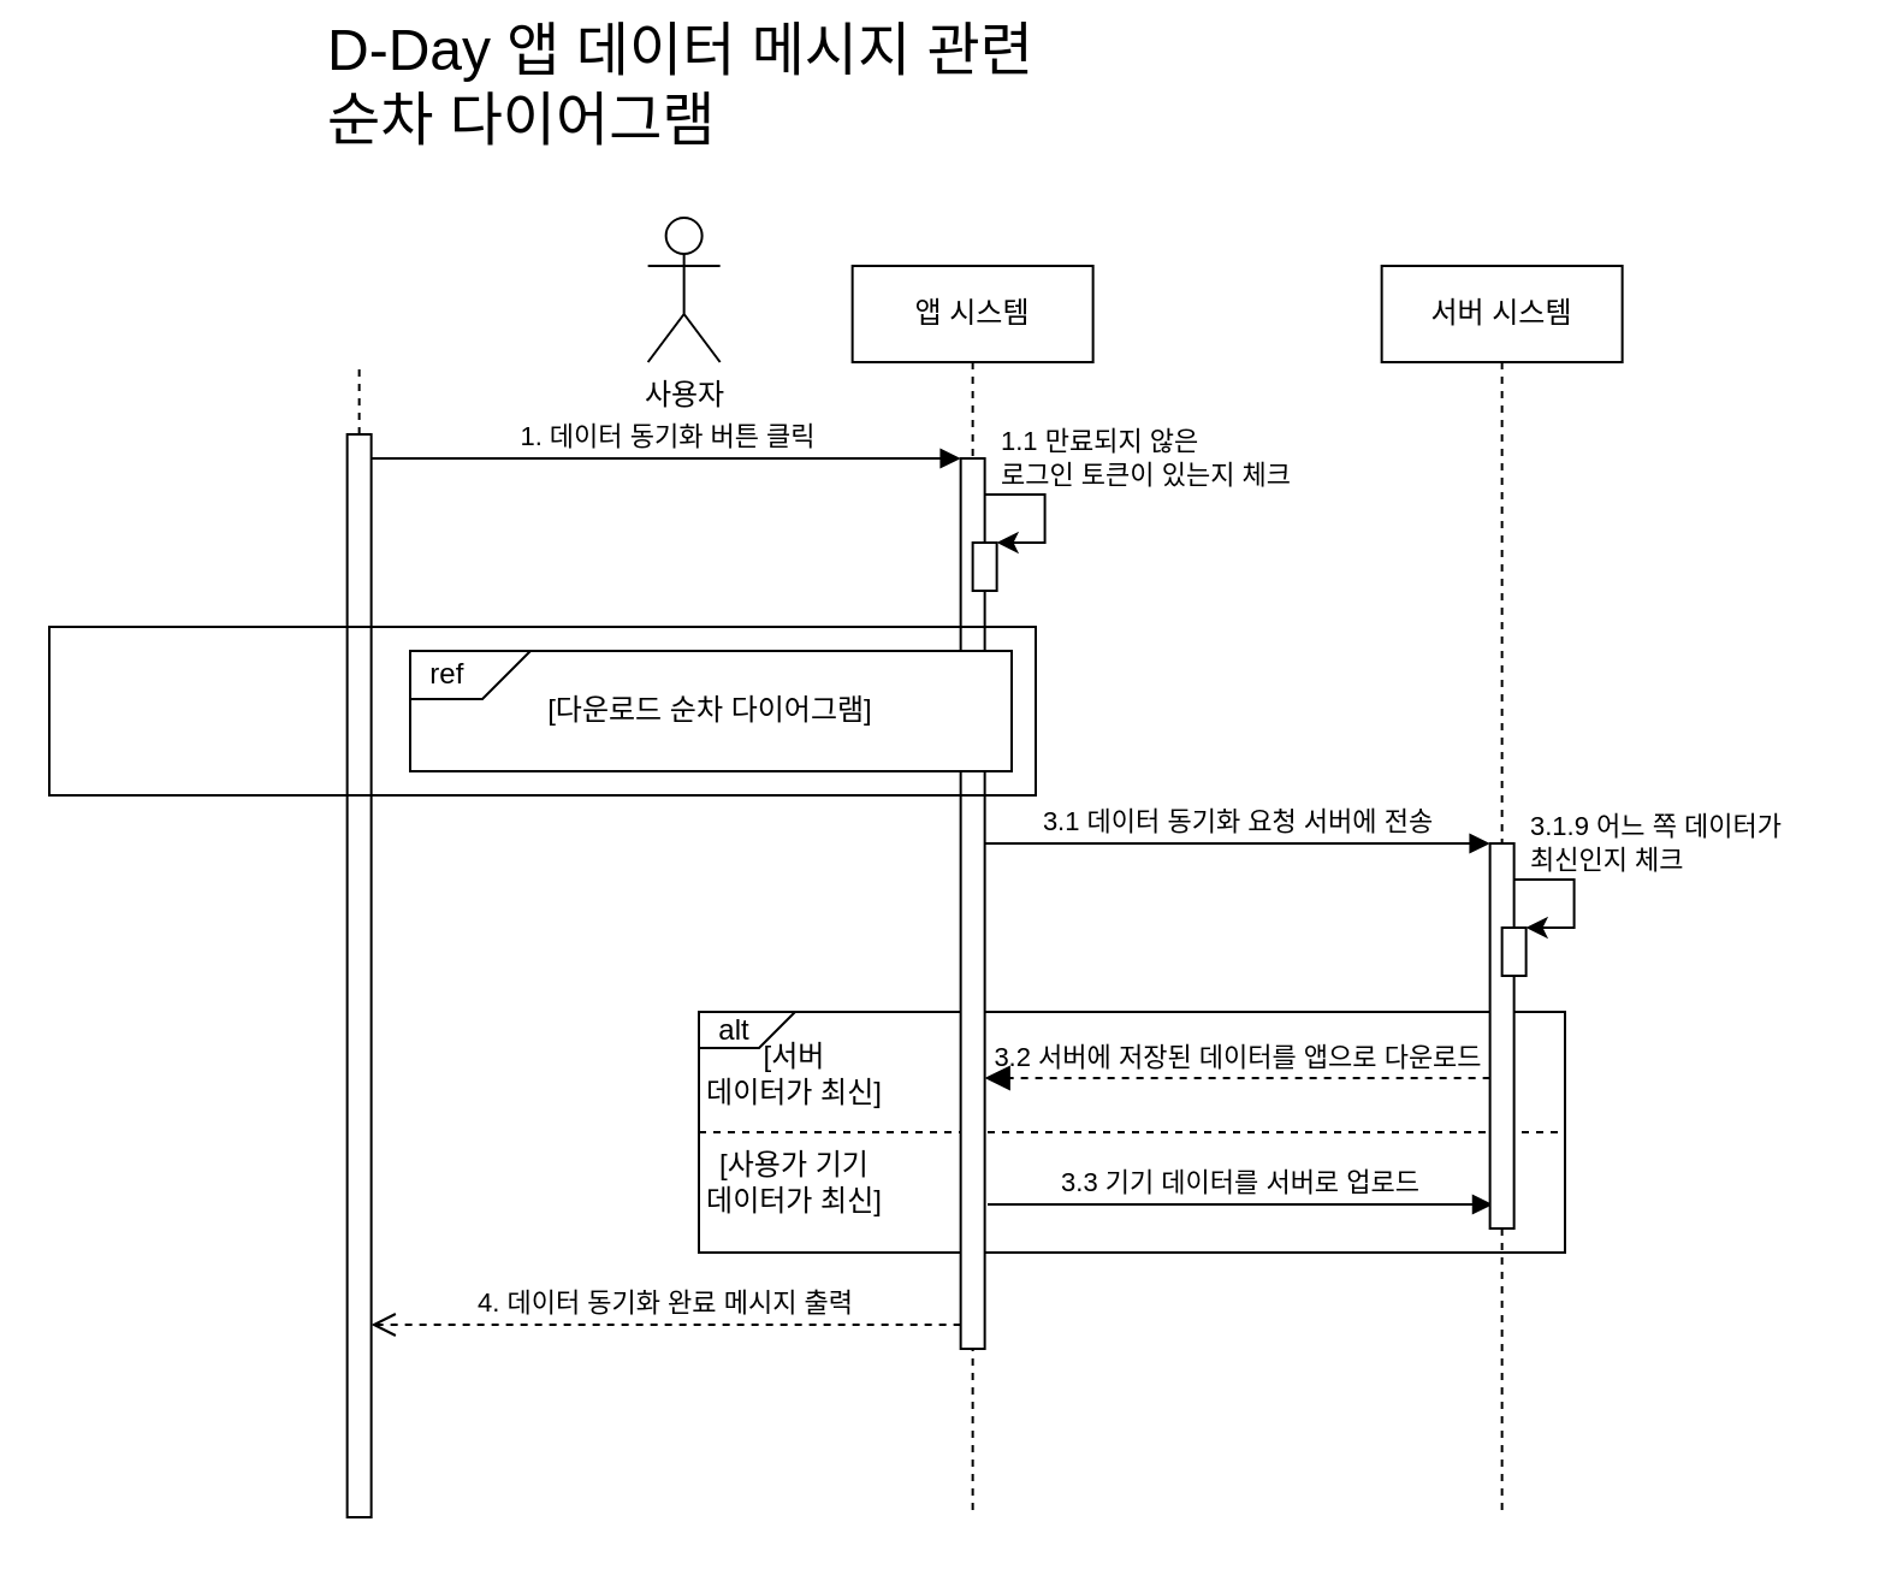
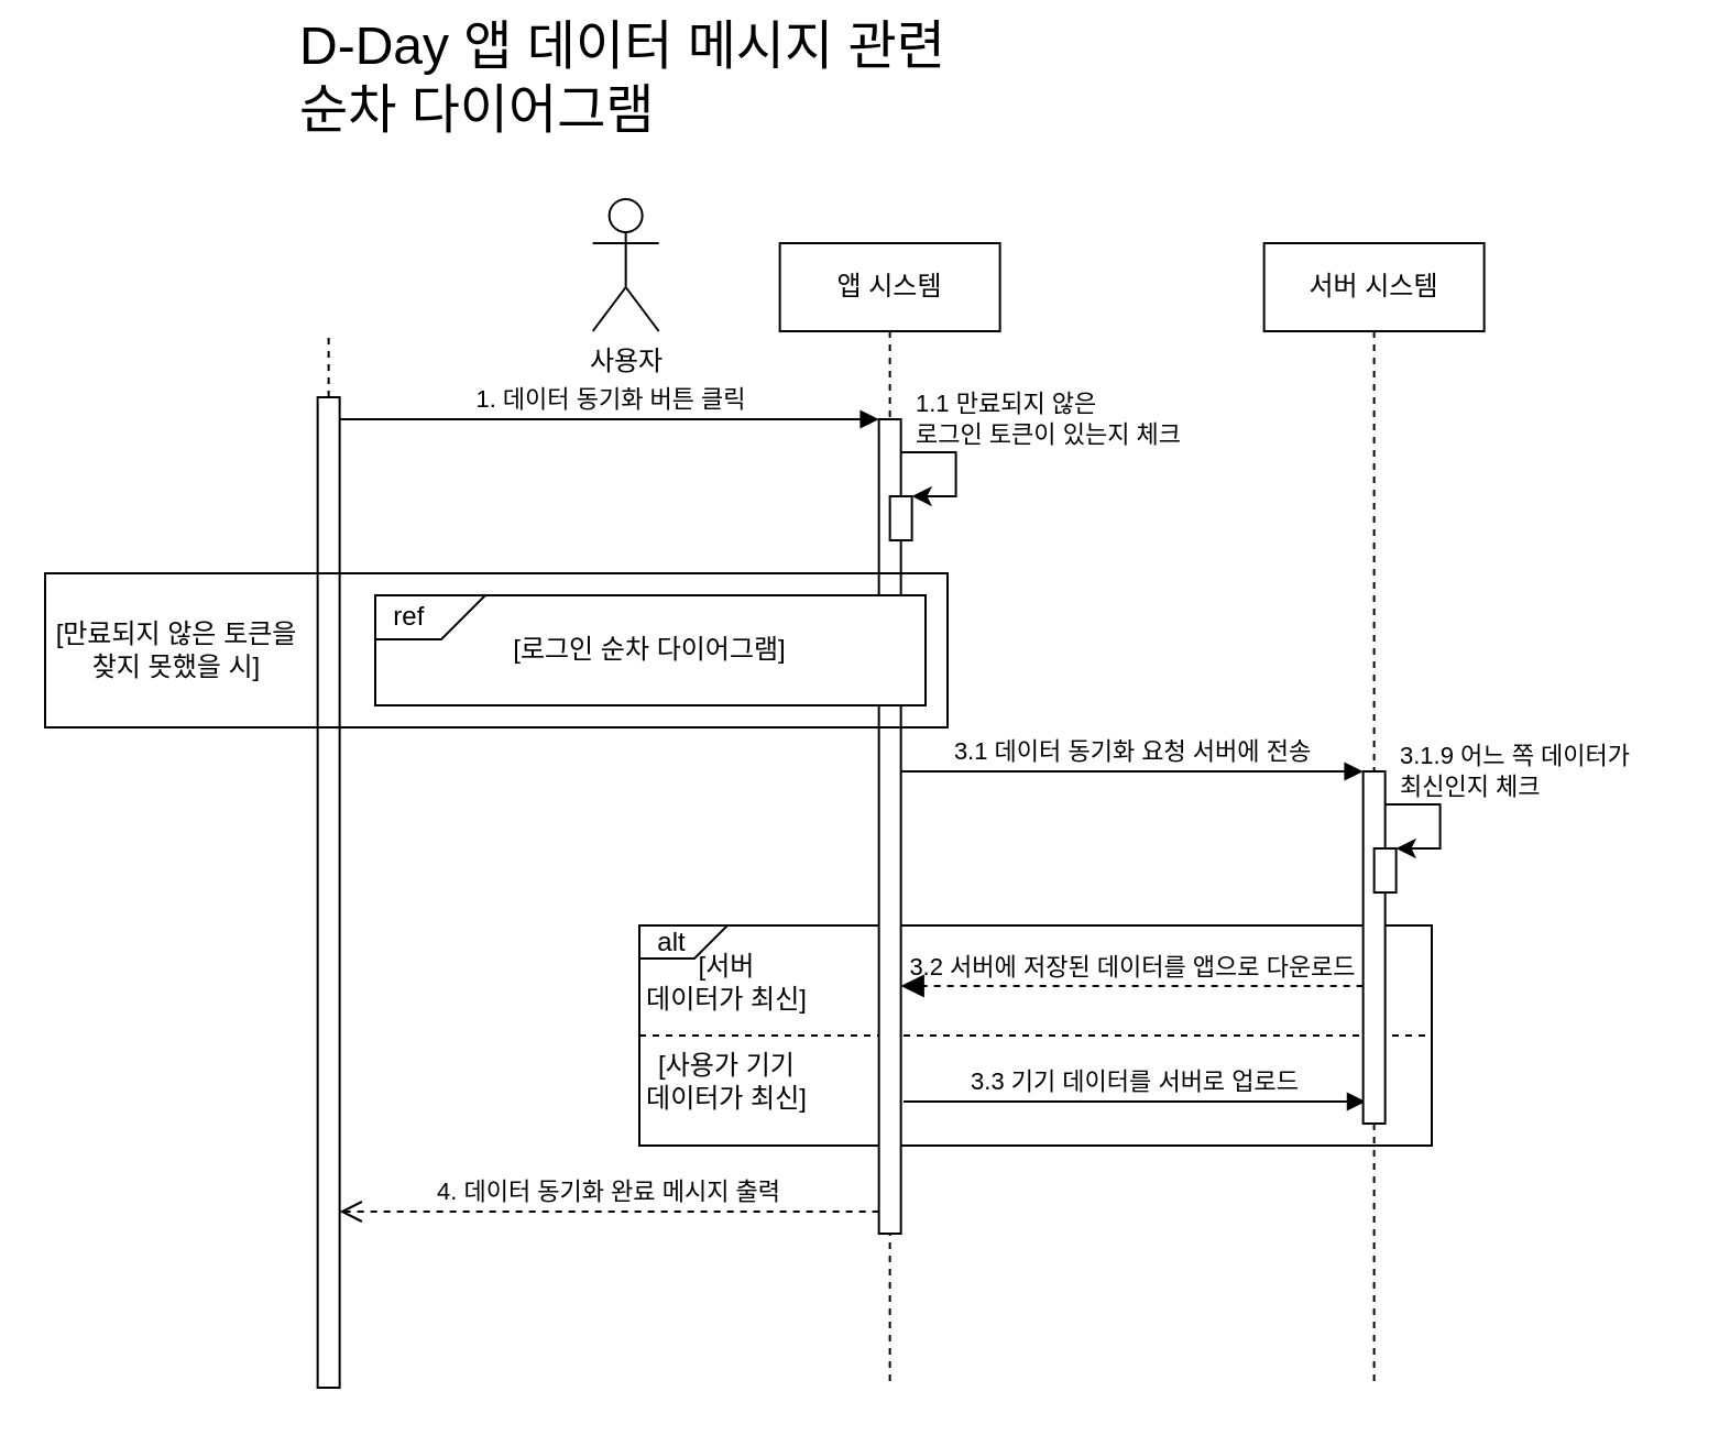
  <mxCell id="0" />
  <mxCell id="1" parent="0" />
  <mxCell id="2" value="서버 시스템" style="shape=umlLifeline;perimeter=lifelinePerimeter;whiteSpace=wrap;html=1;container=0;dropTarget=0;collapsible=0;recursiveResize=0;outlineConnect=0;portConstraint=eastwest;newEdgeStyle={&quot;edgeStyle&quot;:&quot;elbowEdgeStyle&quot;,&quot;elbow&quot;:&quot;vertical&quot;,&quot;curved&quot;:0,&quot;rounded&quot;:0};" vertex="1" parent="1"><mxGeometry x="573.82" y="110" width="100" height="520" as="geometry" /></mxCell>
  <mxCell id="3" value="사용자" style="shape=umlActor;verticalLabelPosition=bottom;verticalAlign=top;html=1;outlineConnect=0;" vertex="1" parent="1"><mxGeometry x="268.82" y="90" width="30" height="60" as="geometry" /></mxCell>
  <mxCell id="4" value="" style="endArrow=none;dashed=1;html=1;rounded=0;" edge="1" parent="1" source="5"><mxGeometry width="50" height="50" relative="1" as="geometry"><mxPoint x="148.82" y="410" as="sourcePoint" /><mxPoint x="148.82" y="150" as="targetPoint" /></mxGeometry></mxCell>
  <mxCell id="5" value="" style="html=1;points=[];perimeter=orthogonalPerimeter;outlineConnect=0;targetShapes=umlLifeline;portConstraint=eastwest;newEdgeStyle={&quot;edgeStyle&quot;:&quot;elbowEdgeStyle&quot;,&quot;elbow&quot;:&quot;vertical&quot;,&quot;curved&quot;:0,&quot;rounded&quot;:0};" vertex="1" parent="1"><mxGeometry x="143.82" y="180" width="10" height="450" as="geometry" /></mxCell>
  <mxCell id="6" value="D-Day 앱 데이터 메시지 관련&lt;div&gt;순차 다이어그램&lt;/div&gt;" style="text;html=1;align=left;verticalAlign=middle;whiteSpace=wrap;rounded=0;fontSize=24;" vertex="1" parent="1"><mxGeometry x="133.82" y="20" width="526.18" height="30" as="geometry" /></mxCell>
  <mxCell id="7" value="앱 시스템" style="shape=umlLifeline;perimeter=lifelinePerimeter;whiteSpace=wrap;html=1;container=0;dropTarget=0;collapsible=0;recursiveResize=0;outlineConnect=0;portConstraint=eastwest;newEdgeStyle={&quot;edgeStyle&quot;:&quot;elbowEdgeStyle&quot;,&quot;elbow&quot;:&quot;vertical&quot;,&quot;curved&quot;:0,&quot;rounded&quot;:0};" vertex="1" parent="1"><mxGeometry x="353.82" y="110" width="100" height="520" as="geometry" /></mxCell>
  <mxCell id="8" value="3.1.9 어느 쪽 데이터가&lt;div&gt;최신인지 체크&lt;/div&gt;" style="text;html=1;align=left;verticalAlign=middle;resizable=0;points=[];autosize=1;strokeColor=none;fillColor=none;fontSize=11;" vertex="1" parent="1"><mxGeometry x="633.82" y="330" width="130" height="40" as="geometry" /></mxCell>
  <mxCell id="9" value="" style="group" vertex="1" connectable="0" parent="1"><mxGeometry x="290" y="420" width="360" height="100" as="geometry" /></mxCell>
  <mxCell id="10" value="" style="rounded=0;whiteSpace=wrap;html=1;fillColor=none;" vertex="1" parent="9"><mxGeometry width="360" height="100" as="geometry" /></mxCell>
  <mxCell id="11" value="&amp;nbsp; alt" style="shape=card;whiteSpace=wrap;html=1;direction=west;size=20;fillColor=none;align=left;" vertex="1" parent="9"><mxGeometry width="40" height="15" as="geometry" /></mxCell>
  <mxCell id="12" value="[서버&lt;div&gt;데이터가&amp;nbsp;&lt;span style=&quot;background-color: transparent; color: light-dark(rgb(0, 0, 0), rgb(255, 255, 255));&quot;&gt;최신]&lt;/span&gt;&lt;/div&gt;" style="text;html=1;align=center;verticalAlign=middle;whiteSpace=wrap;rounded=0;" vertex="1" parent="9"><mxGeometry y="17" width="80" height="17.5" as="geometry" /></mxCell>
  <mxCell id="13" value="" style="endArrow=none;dashed=1;html=1;rounded=0;exitX=0;exitY=0.5;exitDx=0;exitDy=0;entryX=1;entryY=0.5;entryDx=0;entryDy=0;" edge="1" parent="9" source="10" target="10"><mxGeometry width="50" height="50" relative="1" as="geometry"><mxPoint x="277.377" y="90" as="sourcePoint" /><mxPoint x="306.885" y="65" as="targetPoint" /></mxGeometry></mxCell>
  <mxCell id="14" value="3.3 기기 데이터를 서버로 업로드" style="html=1;verticalAlign=bottom;endArrow=block;edgeStyle=elbowEdgeStyle;elbow=vertical;curved=0;rounded=0;" edge="1" parent="9"><mxGeometry relative="1" as="geometry"><mxPoint x="120" y="80" as="sourcePoint" /><Array as="points"><mxPoint x="209.64" y="80" /></Array><mxPoint x="330" y="80" as="targetPoint" /></mxGeometry></mxCell>
  <mxCell id="15" value="" style="html=1;points=[];perimeter=orthogonalPerimeter;outlineConnect=0;targetShapes=umlLifeline;portConstraint=eastwest;newEdgeStyle={&quot;edgeStyle&quot;:&quot;elbowEdgeStyle&quot;,&quot;elbow&quot;:&quot;vertical&quot;,&quot;curved&quot;:0,&quot;rounded&quot;:0};" vertex="1" parent="1"><mxGeometry x="618.82" y="350" width="10" height="160" as="geometry" /></mxCell>
  <mxCell id="16" value="" style="html=1;points=[];perimeter=orthogonalPerimeter;outlineConnect=0;targetShapes=umlLifeline;portConstraint=eastwest;newEdgeStyle={&quot;edgeStyle&quot;:&quot;elbowEdgeStyle&quot;,&quot;elbow&quot;:&quot;vertical&quot;,&quot;curved&quot;:0,&quot;rounded&quot;:0};" vertex="1" parent="1"><mxGeometry x="623.82" y="385" width="10" height="20" as="geometry" /></mxCell>
  <mxCell id="17" value="" style="endArrow=classic;html=1;rounded=0;edgeStyle=orthogonalEdgeStyle;" edge="1" parent="1" target="16"><mxGeometry width="50" height="50" relative="1" as="geometry"><mxPoint x="628.82" y="365" as="sourcePoint" /><mxPoint x="683.82" y="385" as="targetPoint" /><Array as="points"><mxPoint x="653.82" y="365" /><mxPoint x="653.82" y="385" /></Array></mxGeometry></mxCell>
  <mxCell id="18" value="" style="html=1;points=[];perimeter=orthogonalPerimeter;outlineConnect=0;targetShapes=umlLifeline;portConstraint=eastwest;newEdgeStyle={&quot;edgeStyle&quot;:&quot;elbowEdgeStyle&quot;,&quot;elbow&quot;:&quot;vertical&quot;,&quot;curved&quot;:0,&quot;rounded&quot;:0};" vertex="1" parent="1"><mxGeometry x="398.82" y="190" width="10" height="370" as="geometry" /></mxCell>
  <mxCell id="19" value="1. 데이터 동기화 버튼 클릭" style="html=1;verticalAlign=bottom;endArrow=block;edgeStyle=elbowEdgeStyle;elbow=vertical;curved=0;rounded=0;" edge="1" parent="1"><mxGeometry relative="1" as="geometry"><mxPoint x="153.82" y="190" as="sourcePoint" /><Array as="points"><mxPoint x="238.64" y="190" /></Array><mxPoint x="398.82" y="190" as="targetPoint" /></mxGeometry></mxCell>
  <mxCell id="20" value="" style="endArrow=classic;html=1;rounded=0;edgeStyle=orthogonalEdgeStyle;" edge="1" parent="1" target="21"><mxGeometry width="50" height="50" relative="1" as="geometry"><mxPoint x="408.82" y="205" as="sourcePoint" /><mxPoint x="463.82" y="225" as="targetPoint" /><Array as="points"><mxPoint x="433.82" y="205" /><mxPoint x="433.82" y="225" /></Array></mxGeometry></mxCell>
  <mxCell id="21" value="" style="html=1;points=[];perimeter=orthogonalPerimeter;outlineConnect=0;targetShapes=umlLifeline;portConstraint=eastwest;newEdgeStyle={&quot;edgeStyle&quot;:&quot;elbowEdgeStyle&quot;,&quot;elbow&quot;:&quot;vertical&quot;,&quot;curved&quot;:0,&quot;rounded&quot;:0};" vertex="1" parent="1"><mxGeometry x="403.82" y="225" width="10" height="20" as="geometry" /></mxCell>
  <mxCell id="22" value="1.1 만료되지 않은&lt;div&gt;로그인 토큰이 있는지 체크&lt;/div&gt;" style="text;html=1;align=left;verticalAlign=middle;resizable=0;points=[];autosize=1;strokeColor=none;fillColor=none;fontSize=11;" vertex="1" parent="1"><mxGeometry x="413.82" y="170" width="140" height="40" as="geometry" /></mxCell>
  <mxCell id="23" value="3.1 데이터 동기화 요청 서버에 전송" style="html=1;verticalAlign=bottom;endArrow=block;edgeStyle=elbowEdgeStyle;elbow=vertical;curved=0;rounded=0;" edge="1" parent="1" target="15"><mxGeometry relative="1" as="geometry"><mxPoint x="408.82" y="350" as="sourcePoint" /><Array as="points"><mxPoint x="498.64" y="350" /></Array><mxPoint x="600" y="350" as="targetPoint" /></mxGeometry></mxCell>
  <mxCell id="24" value="3.2 서버에 저장된 데이터를 앱으로 다운로드" style="html=1;verticalAlign=bottom;endArrow=block;dashed=1;endSize=8;edgeStyle=elbowEdgeStyle;elbow=vertical;curved=0;rounded=0;endFill=1;labelBackgroundColor=none;" edge="1" parent="1" source="15"><mxGeometry relative="1" as="geometry"><mxPoint x="408.82" y="447.505" as="targetPoint" /><Array as="points"><mxPoint x="543.77" y="447.505" /></Array><mxPoint x="632.295" y="447.505" as="sourcePoint" /></mxGeometry></mxCell>
  <mxCell id="25" value="4. 데이터 동기화 완료 메시지 출력" style="html=1;verticalAlign=bottom;endArrow=open;dashed=1;endSize=8;edgeStyle=elbowEdgeStyle;elbow=vertical;curved=0;rounded=0;" edge="1" parent="1"><mxGeometry relative="1" as="geometry"><mxPoint x="153.82" y="550" as="targetPoint" /><Array as="points"><mxPoint x="383.82" y="550" /></Array><mxPoint x="398.82" y="550" as="sourcePoint" /></mxGeometry></mxCell>
  <mxCell id="26" value="" style="group" vertex="1" connectable="0" parent="1"><mxGeometry x="20" y="260" width="410" height="70" as="geometry" /></mxCell>
  <mxCell id="27" value="" style="rounded=0;whiteSpace=wrap;html=1;fillColor=none;" vertex="1" parent="26"><mxGeometry width="410" height="70" as="geometry" /></mxCell>
+ <mxCell id="28" value="[만료되지 않은&amp;nbsp;&lt;span style=&quot;background-color: transparent; color: light-dark(rgb(0, 0, 0), rgb(255, 255, 255));&quot;&gt;토큰을&lt;/span&gt;&lt;div&gt;&lt;span style=&quot;background-color: transparent; color: light-dark(rgb(0, 0, 0), rgb(255, 255, 255));&quot;&gt;찾지 못했을 시]&lt;/span&gt;&lt;/div&gt;" style="text;html=1;align=center;verticalAlign=middle;whiteSpace=wrap;rounded=0;" vertex="1" parent="26"><mxGeometry y="20" width="120" height="30" as="geometry" /></mxCell>
  <mxCell id="29" value="" style="group;fillColor=default;" vertex="1" connectable="0" parent="26"><mxGeometry x="150" y="10" width="250" height="50" as="geometry" /></mxCell>
  <mxCell id="30" value="" style="rounded=0;whiteSpace=wrap;html=1;fillColor=none;" vertex="1" parent="29"><mxGeometry width="250" height="50" as="geometry" /></mxCell>
  <mxCell id="31" value="&amp;nbsp; ref" style="shape=card;whiteSpace=wrap;html=1;direction=west;size=20;fillColor=none;align=left;" vertex="1" parent="29"><mxGeometry width="50" height="20" as="geometry" /></mxCell>
- <mxCell id="32" value="[다운로드 순차 다이어그램&lt;span style=&quot;background-color: transparent; color: light-dark(rgb(0, 0, 0), rgb(255, 255, 255));&quot;&gt;]&lt;/span&gt;" style="text;html=1;align=center;verticalAlign=middle;whiteSpace=wrap;rounded=0;" vertex="1" parent="29"><mxGeometry y="14.29" width="250" height="21.43" as="geometry" /></mxCell>
+ <mxCell id="32" value="[로그인 순차 다이어그램&lt;span style=&quot;background-color: transparent; color: light-dark(rgb(0, 0, 0), rgb(255, 255, 255));&quot;&gt;]&lt;/span&gt;" style="text;html=1;align=center;verticalAlign=middle;whiteSpace=wrap;rounded=0;" vertex="1" parent="29"><mxGeometry y="14.29" width="250" height="21.43" as="geometry" /></mxCell>
  <mxCell id="33" value="[사용가 기기&lt;div&gt;&lt;span style=&quot;background-color: transparent; color: light-dark(rgb(0, 0, 0), rgb(255, 255, 255));&quot;&gt;데이터가 최신]&lt;/span&gt;&lt;/div&gt;" style="text;html=1;align=center;verticalAlign=middle;whiteSpace=wrap;rounded=0;" vertex="1" parent="1"><mxGeometry x="290" y="482" width="80" height="17.5" as="geometry" /></mxCell>
